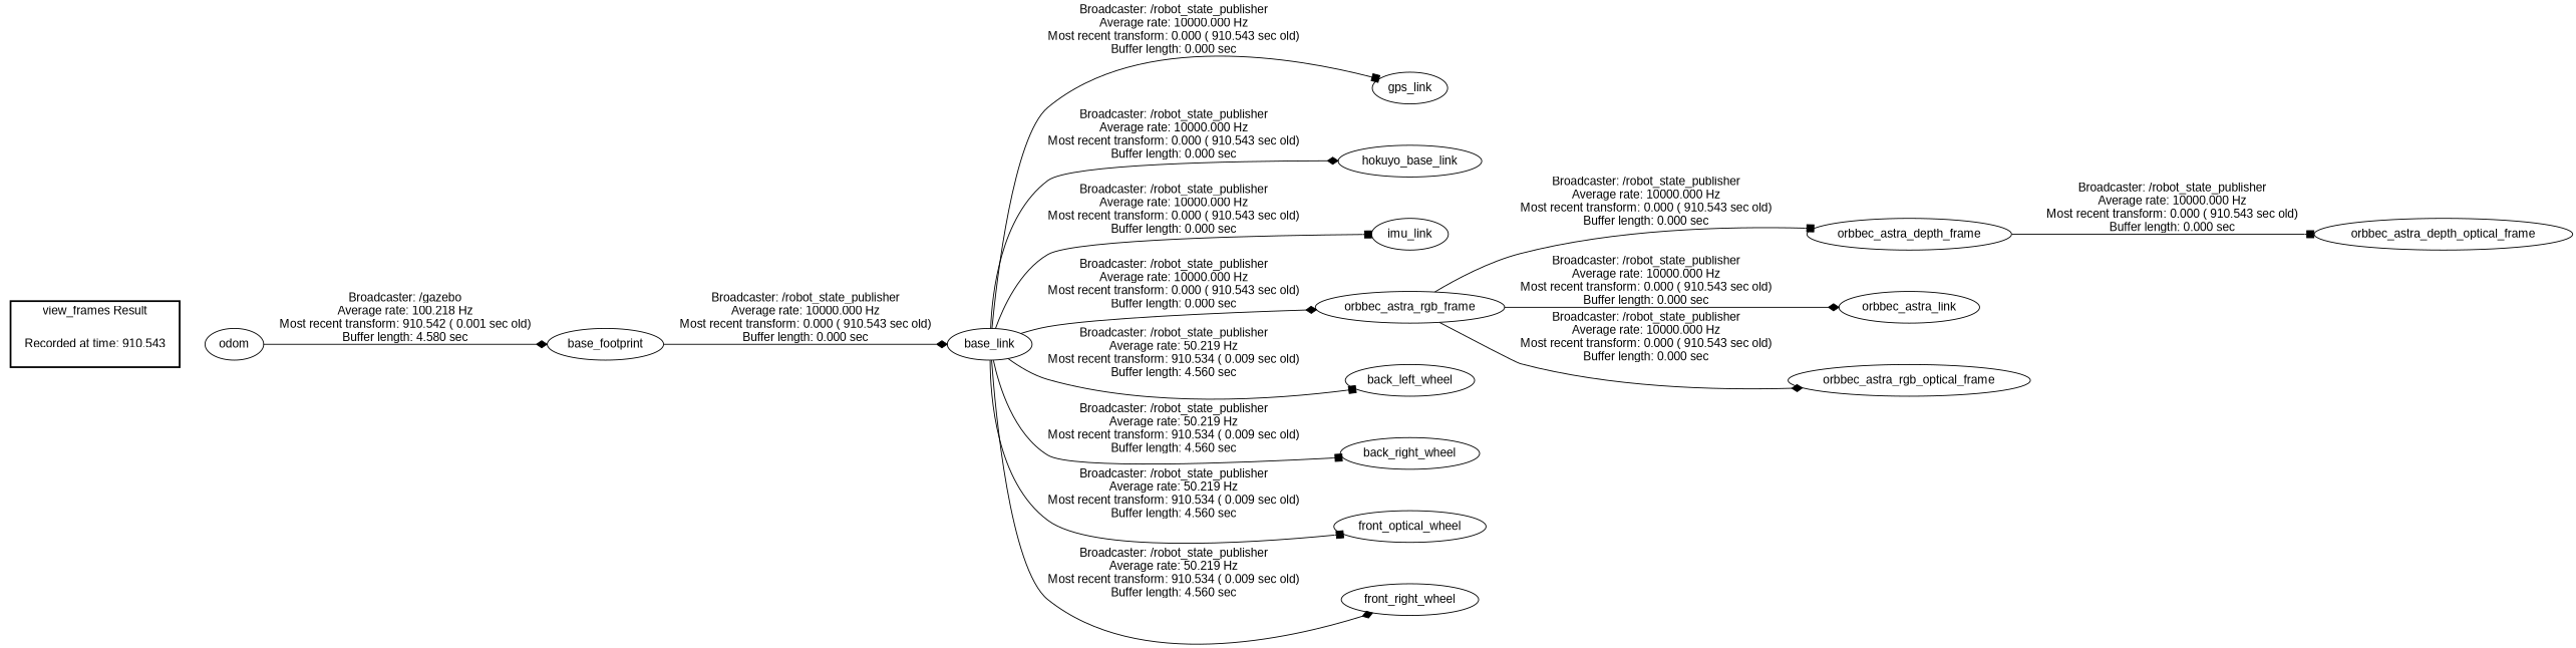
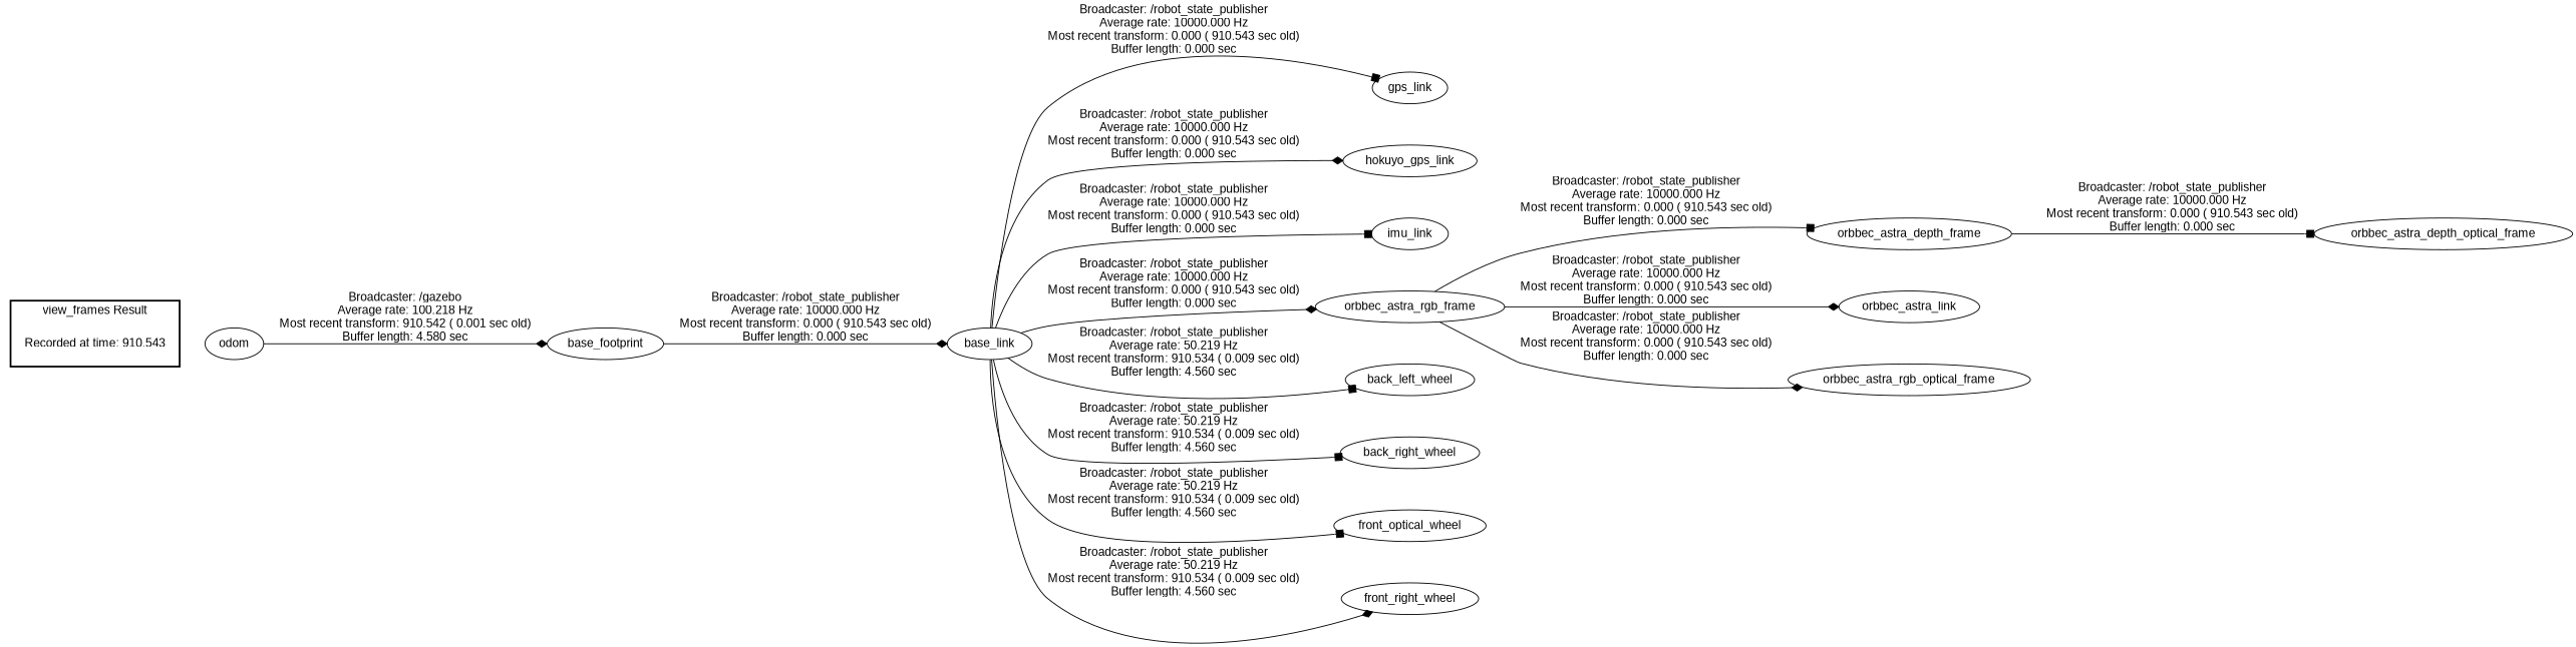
  digraph {
    fontname="Liberation Sans"
    rankdir=LR
    node [fontname="Liberation Sans"]
    edge [fontname="Liberation Sans" arrowhead=diamond]
    "Recorded at time: 910.543" [shape=plaintext]
    odom
    base_footprint
    base_link
    gps_link
-   hokuyo_base_link
+   hokuyo_base_link [label=hokuyo_gps_link]
    imu_link
    orbbec_astra_rgb_frame
    back_left_wheel
    back_right_wheel
    n11 [label=front_optical_wheel]
    front_right_wheel
    orbbec_astra_depth_frame
    orbbec_astra_link
    orbbec_astra_rgb_optical_frame
    orbbec_astra_depth_optical_frame
    subgraph cluster_1 {
      color=black
      label="view_frames Result"
      style=bold
      "Recorded at time: 910.543"
    }
    "Recorded at time: 910.543" -> odom [style=invis arrowhead=""]
    odom -> base_footprint [label="Broadcaster: /gazebo\nAverage rate: 100.218 Hz\nMost recent transform: 910.542 ( 0.001 sec old)\nBuffer length: 4.580 sec\n"]
    base_footprint -> base_link [label="Broadcaster: /robot_state_publisher\nAverage rate: 10000.000 Hz\nMost recent transform: 0.000 ( 910.543 sec old)\nBuffer length: 0.000 sec\n"]
    base_link -> gps_link [arrowhead=box label="Broadcaster: /robot_state_publisher\nAverage rate: 10000.000 Hz\nMost recent transform: 0.000 ( 910.543 sec old)\nBuffer length: 0.000 sec\n"]
    base_link -> hokuyo_base_link [label="Broadcaster: /robot_state_publisher\nAverage rate: 10000.000 Hz\nMost recent transform: 0.000 ( 910.543 sec old)\nBuffer length: 0.000 sec\n"]
    base_link -> imu_link [arrowhead=box label="Broadcaster: /robot_state_publisher\nAverage rate: 10000.000 Hz\nMost recent transform: 0.000 ( 910.543 sec old)\nBuffer length: 0.000 sec\n"]
    base_link -> orbbec_astra_rgb_frame [label="Broadcaster: /robot_state_publisher\nAverage rate: 10000.000 Hz\nMost recent transform: 0.000 ( 910.543 sec old)\nBuffer length: 0.000 sec\n"]
    base_link -> back_left_wheel [arrowhead=box label="Broadcaster: /robot_state_publisher\nAverage rate: 50.219 Hz\nMost recent transform: 910.534 ( 0.009 sec old)\nBuffer length: 4.560 sec\n"]
    base_link -> back_right_wheel [arrowhead=box label="Broadcaster: /robot_state_publisher\nAverage rate: 50.219 Hz\nMost recent transform: 910.534 ( 0.009 sec old)\nBuffer length: 4.560 sec\n"]
    base_link -> n11 [arrowhead=box label="Broadcaster: /robot_state_publisher\nAverage rate: 50.219 Hz\nMost recent transform: 910.534 ( 0.009 sec old)\nBuffer length: 4.560 sec\n"]
    base_link -> front_right_wheel [label="Broadcaster: /robot_state_publisher\nAverage rate: 50.219 Hz\nMost recent transform: 910.534 ( 0.009 sec old)\nBuffer length: 4.560 sec\n"]
    orbbec_astra_rgb_frame -> orbbec_astra_depth_frame [arrowhead=box label="Broadcaster: /robot_state_publisher\nAverage rate: 10000.000 Hz\nMost recent transform: 0.000 ( 910.543 sec old)\nBuffer length: 0.000 sec\n"]
    orbbec_astra_rgb_frame -> orbbec_astra_link [label="Broadcaster: /robot_state_publisher\nAverage rate: 10000.000 Hz\nMost recent transform: 0.000 ( 910.543 sec old)\nBuffer length: 0.000 sec\n"]
    orbbec_astra_rgb_frame -> orbbec_astra_rgb_optical_frame [label="Broadcaster: /robot_state_publisher\nAverage rate: 10000.000 Hz\nMost recent transform: 0.000 ( 910.543 sec old)\nBuffer length: 0.000 sec\n"]
    orbbec_astra_depth_frame -> orbbec_astra_depth_optical_frame [arrowhead=box label="Broadcaster: /robot_state_publisher\nAverage rate: 10000.000 Hz\nMost recent transform: 0.000 ( 910.543 sec old)\nBuffer length: 0.000 sec\n"]
  }
